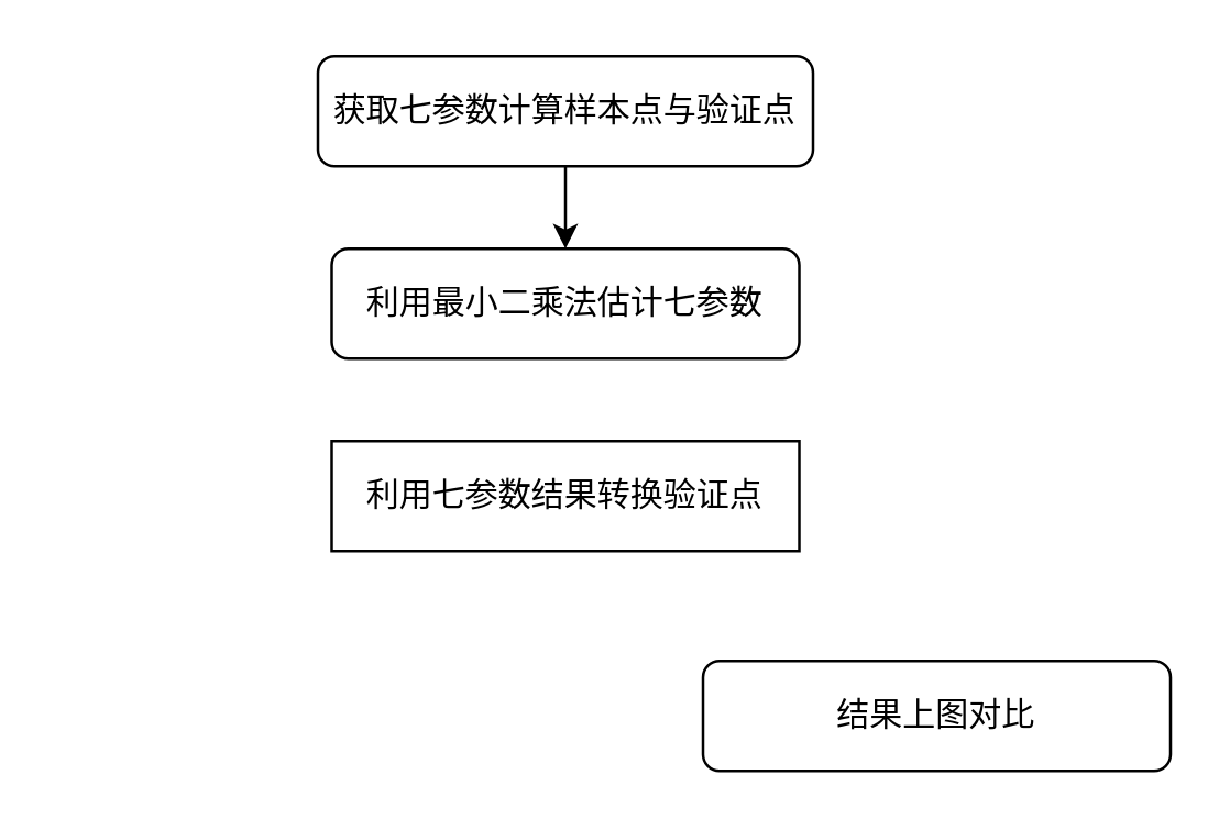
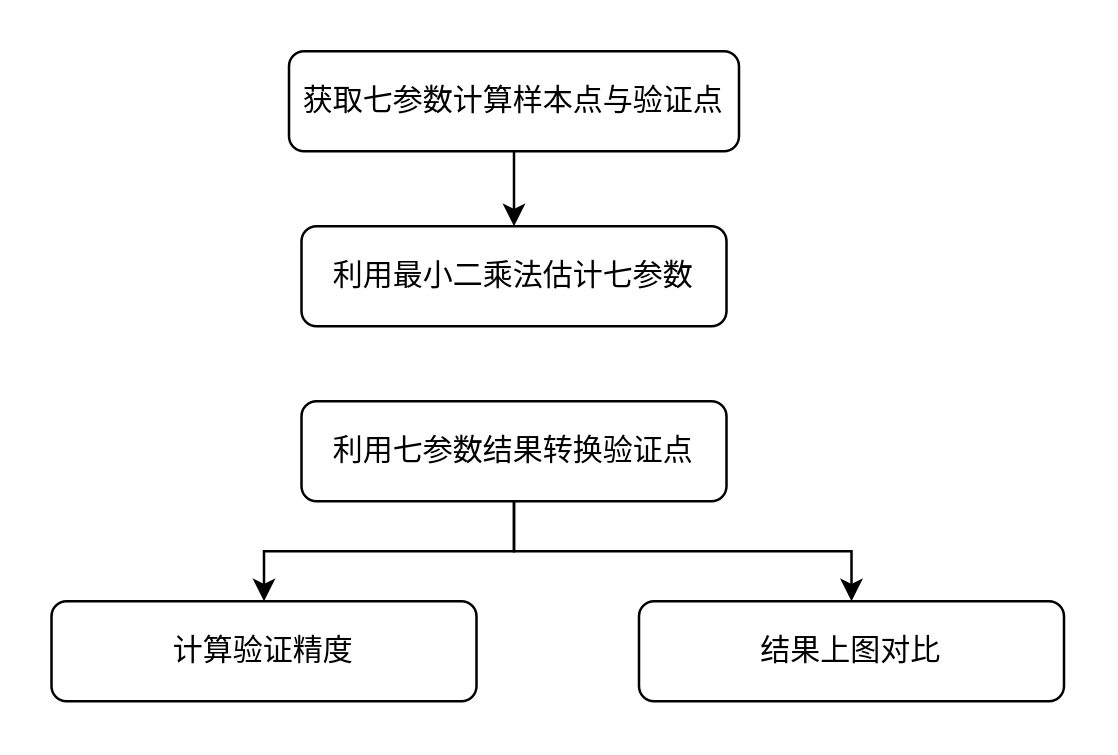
  <mxCell id="0" />
  <mxCell id="1" parent="0" />
  <mxCell id="2" style="edgeStyle=orthogonalEdgeStyle;rounded=0;orthogonalLoop=1;jettySize=auto;html=1;exitX=0.5;exitY=1;exitDx=0;exitDy=0;entryX=0.5;entryY=0;entryDx=0;entryDy=0;" edge="1" parent="1" source="3" target="4"><mxGeometry relative="1" as="geometry" /></mxCell>
  <mxCell id="3" value="获取七参数计算样本点与验证点" style="rounded=1;whiteSpace=wrap;html=1;" vertex="1" parent="1"><mxGeometry x="115" y="20" width="180" height="40" as="geometry" /></mxCell>
  <mxCell id="4" value="利用最小二乘法估计七参数" style="rounded=1;whiteSpace=wrap;html=1;" vertex="1" parent="1"><mxGeometry x="120" y="90" width="170" height="40" as="geometry" /></mxCell>
- <mxCell id="7" value="利用七参数结果转换验证点" style="whiteSpace=wrap;html=1;rounded=0;" vertex="1" parent="1"><mxGeometry x="120" y="160" width="170" height="40" as="geometry" /></mxCell>
+ <mxCell id="5" style="edgeStyle=orthogonalEdgeStyle;rounded=0;orthogonalLoop=1;jettySize=auto;html=1;exitX=0.5;exitY=1;exitDx=0;exitDy=0;entryX=0.5;entryY=0;entryDx=0;entryDy=0;" edge="1" parent="1" source="7" target="8"><mxGeometry relative="1" as="geometry" /></mxCell>
+ <mxCell id="6" style="edgeStyle=orthogonalEdgeStyle;rounded=0;orthogonalLoop=1;jettySize=auto;html=1;exitX=0.5;exitY=1;exitDx=0;exitDy=0;entryX=0.5;entryY=0;entryDx=0;entryDy=0;" edge="1" parent="1" source="7" target="9"><mxGeometry relative="1" as="geometry" /></mxCell>
+ <mxCell id="7" value="利用七参数结果转换验证点" style="rounded=1;whiteSpace=wrap;html=1;" vertex="1" parent="1"><mxGeometry x="120" y="160" width="170" height="40" as="geometry" /></mxCell>
+ <mxCell id="8" value="计算验证精度" style="rounded=1;whiteSpace=wrap;html=1;" vertex="1" parent="1"><mxGeometry x="20" y="240" width="170" height="40" as="geometry" /></mxCell>
  <mxCell id="9" value="结果上图对比" style="rounded=1;whiteSpace=wrap;html=1;" vertex="1" parent="1"><mxGeometry x="255" y="240" width="170" height="40" as="geometry" /></mxCell>
